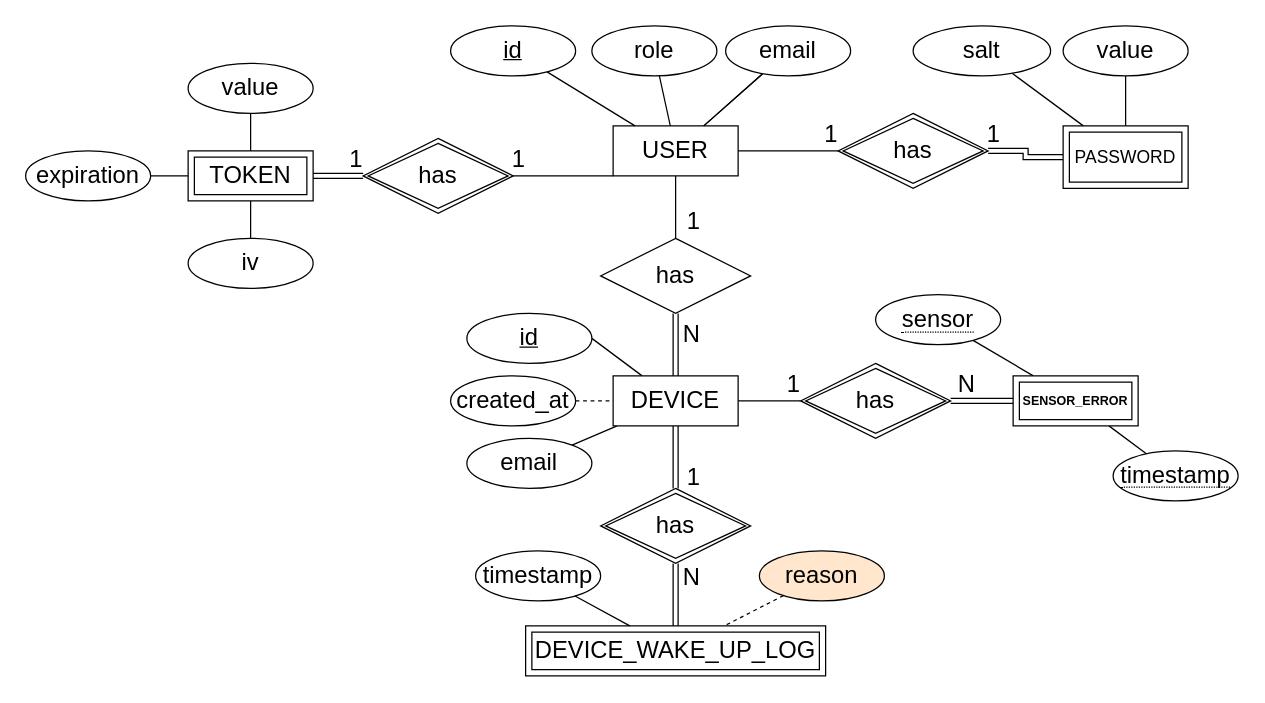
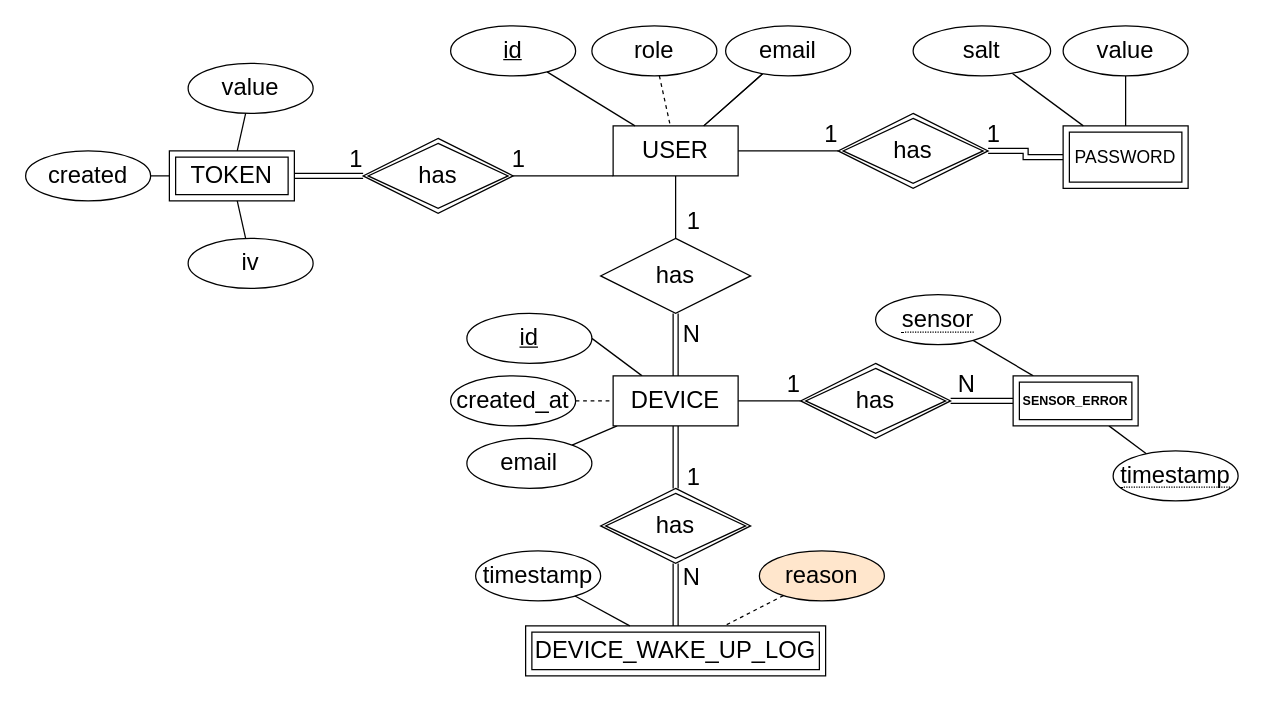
  <mxCell id="0" />
  <mxCell id="1" parent="0" />
  <mxCell id="2" value="" style="endArrow=none;html=1;rounded=0;exitX=1;exitY=0.5;exitDx=0;exitDy=0;" parent="1" source="24" target="23" edge="1"><mxGeometry relative="1" as="geometry"><mxPoint x="487.471" y="410.225" as="sourcePoint" /><mxPoint x="514" y="340" as="targetPoint" /></mxGeometry></mxCell>
  <mxCell id="3" value="" style="endArrow=none;html=1;rounded=0;" parent="1" source="4" target="23" edge="1"><mxGeometry relative="1" as="geometry"><mxPoint x="587.117" y="249.325" as="sourcePoint" /><mxPoint x="558.182" y="340" as="targetPoint" /></mxGeometry></mxCell>
  <mxCell id="4" value="&lt;font style=&quot;font-size: 19px;&quot;&gt;email&lt;/font&gt;" style="ellipse;whiteSpace=wrap;html=1;align=center;" parent="1" vertex="1"><mxGeometry x="373" y="350" width="100" height="40" as="geometry" /></mxCell>
  <mxCell id="5" value="&lt;font style=&quot;font-size: 19px;&quot;&gt;USER&lt;/font&gt;" style="whiteSpace=wrap;html=1;align=center;" parent="1" vertex="1"><mxGeometry x="490" y="100" width="100" height="40" as="geometry" /></mxCell>
  <mxCell id="6" value="&lt;font style=&quot;font-size: 19px;&quot;&gt;id&lt;/font&gt;" style="ellipse;whiteSpace=wrap;html=1;align=center;fontStyle=4;" parent="1" vertex="1"><mxGeometry x="360" y="20" width="100" height="40" as="geometry" /></mxCell>
  <mxCell id="7" value="" style="endArrow=none;html=1;rounded=0;" parent="1" source="40" target="5" edge="1"><mxGeometry relative="1" as="geometry"><mxPoint x="406.75" y="-11.156" as="sourcePoint" /><mxPoint x="454" y="40" as="targetPoint" /></mxGeometry></mxCell>
  <mxCell id="8" value="" style="endArrow=none;html=1;rounded=0;" parent="1" source="40" target="5" edge="1"><mxGeometry relative="1" as="geometry"><mxPoint x="423.908" y="-12.435" as="sourcePoint" /><mxPoint x="522.727" y="60" as="targetPoint" /></mxGeometry></mxCell>
  <mxCell id="9" value="" style="endArrow=none;html=1;rounded=0;" parent="1" source="5" target="25" edge="1"><mxGeometry relative="1" as="geometry"><mxPoint x="510" y="180" as="sourcePoint" /><mxPoint x="540" y="160" as="targetPoint" /></mxGeometry></mxCell>
  <mxCell id="10" value="&lt;font style=&quot;font-size: 19px;&quot;&gt;1&lt;/font&gt;" style="resizable=0;html=1;align=right;verticalAlign=bottom;" parent="9" connectable="0" vertex="1"><mxGeometry x="1" relative="1" as="geometry"><mxPoint x="20" as="offset" /></mxGeometry></mxCell>
  <mxCell id="11" value="&lt;font style=&quot;font-size: 19px;&quot;&gt;1&lt;/font&gt;" style="resizable=0;html=1;align=right;verticalAlign=bottom;" parent="9" connectable="0" vertex="1"><mxGeometry x="1" relative="1" as="geometry"><mxPoint x="20" y="205" as="offset" /></mxGeometry></mxCell>
  <mxCell id="12" value="&lt;font style=&quot;font-size: 19px;&quot;&gt;1&lt;/font&gt;" style="resizable=0;html=1;align=right;verticalAlign=bottom;" parent="9" connectable="0" vertex="1"><mxGeometry x="1" relative="1" as="geometry"><mxPoint x="100" y="130" as="offset" /></mxGeometry></mxCell>
  <mxCell id="13" value="&lt;font style=&quot;font-size: 19px;&quot;&gt;1&lt;/font&gt;" style="resizable=0;html=1;align=right;verticalAlign=bottom;" parent="9" connectable="0" vertex="1"><mxGeometry x="1" relative="1" as="geometry"><mxPoint x="260" y="-70" as="offset" /></mxGeometry></mxCell>
  <mxCell id="14" value="&lt;font style=&quot;font-size: 19px;&quot;&gt;1&lt;/font&gt;" style="resizable=0;html=1;align=right;verticalAlign=bottom;" parent="9" connectable="0" vertex="1"><mxGeometry x="1" relative="1" as="geometry"><mxPoint x="130" y="-70" as="offset" /></mxGeometry></mxCell>
  <mxCell id="15" value="&lt;font style=&quot;font-size: 19px;&quot;&gt;1&lt;/font&gt;" style="resizable=0;html=1;align=right;verticalAlign=bottom;" parent="9" connectable="0" vertex="1"><mxGeometry x="1" relative="1" as="geometry"><mxPoint x="-250" y="-50" as="offset" /></mxGeometry></mxCell>
  <mxCell id="16" value="&lt;font style=&quot;font-size: 19px;&quot;&gt;1&lt;/font&gt;" style="resizable=0;html=1;align=right;verticalAlign=bottom;" parent="9" connectable="0" vertex="1"><mxGeometry x="1" relative="1" as="geometry"><mxPoint x="-120" y="-50" as="offset" /></mxGeometry></mxCell>
  <mxCell id="17" value="" style="endArrow=none;html=1;rounded=0;shape=link;exitX=0.5;exitY=0;exitDx=0;exitDy=0;" parent="1" source="23" target="25" edge="1"><mxGeometry relative="1" as="geometry"><mxPoint x="540" y="300" as="sourcePoint" /><mxPoint x="540" y="220" as="targetPoint" /></mxGeometry></mxCell>
  <mxCell id="18" value="&lt;font style=&quot;font-size: 19px;&quot;&gt;N&lt;/font&gt;" style="resizable=0;html=1;align=right;verticalAlign=bottom;" parent="17" connectable="0" vertex="1"><mxGeometry x="1" relative="1" as="geometry"><mxPoint x="20" y="30" as="offset" /></mxGeometry></mxCell>
  <mxCell id="19" value="&lt;font style=&quot;font-size: 19px;&quot;&gt;N&lt;/font&gt;" style="resizable=0;html=1;align=right;verticalAlign=bottom;" parent="17" connectable="0" vertex="1"><mxGeometry x="1" relative="1" as="geometry"><mxPoint x="240" y="70" as="offset" /></mxGeometry></mxCell>
  <mxCell id="20" value="&lt;font style=&quot;font-size: 19px;&quot;&gt;N&lt;/font&gt;" style="resizable=0;html=1;align=right;verticalAlign=bottom;" parent="17" connectable="0" vertex="1"><mxGeometry x="1" relative="1" as="geometry"><mxPoint x="20" y="225" as="offset" /></mxGeometry></mxCell>
  <mxCell id="21" style="edgeStyle=orthogonalEdgeStyle;rounded=0;orthogonalLoop=1;jettySize=auto;html=1;endArrow=none;endFill=0;" parent="1" source="23" target="28" edge="1"><mxGeometry relative="1" as="geometry"><mxPoint x="695" y="320" as="targetPoint" /></mxGeometry></mxCell>
  <mxCell id="22" style="edgeStyle=orthogonalEdgeStyle;rounded=0;orthogonalLoop=1;jettySize=auto;html=1;endArrow=none;endFill=0;shape=link;" parent="1" source="23" target="33" edge="1"><mxGeometry relative="1" as="geometry" /></mxCell>
  <mxCell id="23" value="&lt;font style=&quot;font-size: 19px;&quot;&gt;DEVICE&lt;/font&gt;" style="whiteSpace=wrap;html=1;align=center;" parent="1" vertex="1"><mxGeometry x="490" y="300" width="100" height="40" as="geometry" /></mxCell>
  <mxCell id="24" value="&lt;font style=&quot;font-size: 19px;&quot;&gt;id&lt;/font&gt;" style="ellipse;whiteSpace=wrap;html=1;align=center;fontStyle=4;" parent="1" vertex="1"><mxGeometry x="373" y="250" width="100" height="40" as="geometry" /></mxCell>
  <mxCell id="25" value="&lt;font style=&quot;font-size: 19px;&quot;&gt;has&lt;/font&gt;" style="shape=rhombus;perimeter=rhombusPerimeter;whiteSpace=wrap;html=1;align=center;" parent="1" vertex="1"><mxGeometry x="480" y="190" width="120" height="60" as="geometry" /></mxCell>
  <mxCell id="26" value="" style="endArrow=none;html=1;rounded=0;" parent="1" source="29" target="39" edge="1"><mxGeometry relative="1" as="geometry"><mxPoint x="910" y="400" as="sourcePoint" /><mxPoint x="969.4" y="340" as="targetPoint" /></mxGeometry></mxCell>
  <mxCell id="27" value="" style="endArrow=none;html=1;rounded=0;" parent="1" source="30" target="39" edge="1"><mxGeometry relative="1" as="geometry"><mxPoint x="1084" y="420" as="sourcePoint" /><mxPoint x="992" y="340" as="targetPoint" /></mxGeometry></mxCell>
  <mxCell id="28" value="has" style="shape=rhombus;double=1;perimeter=rhombusPerimeter;whiteSpace=wrap;html=1;align=center;fontSize=19;" parent="1" vertex="1"><mxGeometry x="640" y="290" width="120" height="60" as="geometry" /></mxCell>
  <mxCell id="29" value="&lt;span style=&quot;border-bottom: 1px dotted; font-size: 19px;&quot;&gt;sensor&lt;/span&gt;" style="ellipse;whiteSpace=wrap;html=1;align=center;fontSize=19;" parent="1" vertex="1"><mxGeometry x="700" y="235" width="100" height="40" as="geometry" /></mxCell>
  <mxCell id="30" value="&lt;span style=&quot;border-bottom: 1px dotted&quot;&gt;&lt;font style=&quot;font-size: 19px;&quot;&gt;timestamp&lt;/font&gt;&lt;/span&gt;" style="ellipse;whiteSpace=wrap;html=1;align=center;" parent="1" vertex="1"><mxGeometry x="890" y="360" width="100" height="40" as="geometry" /></mxCell>
  <mxCell id="31" style="edgeStyle=orthogonalEdgeStyle;rounded=0;orthogonalLoop=1;jettySize=auto;html=1;endArrow=none;endFill=0;shape=link;entryX=0.5;entryY=1;entryDx=0;entryDy=0;" parent="1" source="32" target="33" edge="1"><mxGeometry relative="1" as="geometry"><mxPoint x="720" y="545" as="targetPoint" /></mxGeometry></mxCell>
  <mxCell id="32" value="&lt;font style=&quot;font-size: 19px;&quot;&gt;DEVICE_WAKE_UP_LOG&lt;/font&gt;" style="shape=ext;margin=3;double=1;whiteSpace=wrap;html=1;align=center;fontSize=8;fontStyle=0" parent="1" vertex="1"><mxGeometry x="420" y="500" width="240" height="40" as="geometry" /></mxCell>
  <mxCell id="33" value="has" style="shape=rhombus;double=1;perimeter=rhombusPerimeter;whiteSpace=wrap;html=1;align=center;fontSize=19;" parent="1" vertex="1"><mxGeometry x="480" y="390" width="120" height="60" as="geometry" /></mxCell>
  <mxCell id="34" value="" style="endArrow=none;html=1;rounded=0;dashed=1;" parent="1" source="35" target="32" edge="1"><mxGeometry relative="1" as="geometry"><mxPoint x="520.137" y="616.694" as="sourcePoint" /><mxPoint x="1390" y="575" as="targetPoint" /></mxGeometry></mxCell>
  <mxCell id="35" value="&lt;span style=&quot;font-size: 19px;&quot;&gt;reason&lt;/span&gt;" style="ellipse;whiteSpace=wrap;html=1;align=center;fillColor=#ffe6cc;" parent="1" vertex="1"><mxGeometry x="607" y="440" width="100" height="40" as="geometry" /></mxCell>
  <mxCell id="36" value="timestamp" style="ellipse;whiteSpace=wrap;html=1;align=center;fontSize=19;" parent="1" vertex="1"><mxGeometry x="380" y="440" width="100" height="40" as="geometry" /></mxCell>
  <mxCell id="37" value="" style="endArrow=none;html=1;rounded=0;" parent="1" source="36" target="32" edge="1"><mxGeometry relative="1" as="geometry"><mxPoint x="610" y="635" as="sourcePoint" /><mxPoint x="610" y="575" as="targetPoint" /></mxGeometry></mxCell>
  <mxCell id="38" value="" style="edgeStyle=orthogonalEdgeStyle;rounded=0;orthogonalLoop=1;jettySize=auto;html=1;shape=link;" parent="1" source="28" target="39" edge="1"><mxGeometry relative="1" as="geometry"><mxPoint x="780" y="320" as="sourcePoint" /><mxPoint x="919" y="320" as="targetPoint" /></mxGeometry></mxCell>
  <mxCell id="39" value="SENSOR_ERROR" style="shape=ext;margin=3;double=1;whiteSpace=wrap;html=1;align=center;fontSize=10;fontStyle=1" parent="1" vertex="1"><mxGeometry x="810" y="300" width="100" height="40" as="geometry" /></mxCell>
  <mxCell id="40" value="&lt;font style=&quot;font-size: 19px;&quot;&gt;email&lt;/font&gt;" style="ellipse;whiteSpace=wrap;html=1;align=center;" parent="1" vertex="1"><mxGeometry x="580" y="20" width="100" height="40" as="geometry" /></mxCell>
  <mxCell id="41" value="" style="endArrow=none;html=1;rounded=0;" parent="1" source="6" target="5" edge="1"><mxGeometry relative="1" as="geometry"><mxPoint x="456" y="94" as="sourcePoint" /><mxPoint x="500" y="111" as="targetPoint" /></mxGeometry></mxCell>
  <mxCell id="42" style="edgeStyle=orthogonalEdgeStyle;rounded=0;orthogonalLoop=1;jettySize=auto;html=1;shape=link;" parent="1" source="43" target="45" edge="1"><mxGeometry relative="1" as="geometry" /></mxCell>
  <mxCell id="43" value="PASSWORD" style="shape=ext;margin=3;double=1;whiteSpace=wrap;html=1;align=center;fontStyle=0;fontSize=14;" parent="1" vertex="1"><mxGeometry x="850" y="100" width="100" height="50" as="geometry" /></mxCell>
  <mxCell id="44" style="edgeStyle=orthogonalEdgeStyle;rounded=0;orthogonalLoop=1;jettySize=auto;html=1;endArrow=none;endFill=0;" parent="1" source="45" target="5" edge="1"><mxGeometry relative="1" as="geometry" /></mxCell>
  <mxCell id="45" value="has" style="shape=rhombus;double=1;perimeter=rhombusPerimeter;whiteSpace=wrap;html=1;align=center;fontSize=19;" parent="1" vertex="1"><mxGeometry x="670" y="90" width="120" height="60" as="geometry" /></mxCell>
  <mxCell id="46" value="&lt;font style=&quot;font-size: 19px;&quot;&gt;value&lt;/font&gt;" style="ellipse;whiteSpace=wrap;html=1;align=center;" parent="1" vertex="1"><mxGeometry x="850" y="20" width="100" height="40" as="geometry" /></mxCell>
  <mxCell id="47" value="" style="endArrow=none;html=1;rounded=0;" parent="1" source="46" target="43" edge="1"><mxGeometry relative="1" as="geometry"><mxPoint x="654" y="76" as="sourcePoint" /><mxPoint x="589" y="110" as="targetPoint" /></mxGeometry></mxCell>
- <mxCell id="48" value="TOKEN" style="shape=ext;margin=3;double=1;whiteSpace=wrap;html=1;align=center;fontStyle=0;fontSize=19;" parent="1" vertex="1"><mxGeometry x="150" y="120" width="100" height="40" as="geometry" /></mxCell>
+ <mxCell id="48" value="TOKEN" style="shape=ext;margin=3;double=1;whiteSpace=wrap;html=1;align=center;fontStyle=0;fontSize=19;" parent="1" vertex="1"><mxGeometry x="135" y="120" width="100" height="40" as="geometry" /></mxCell>
  <mxCell id="49" style="edgeStyle=orthogonalEdgeStyle;rounded=0;orthogonalLoop=1;jettySize=auto;html=1;endArrow=none;endFill=0;entryX=0;entryY=1;entryDx=0;entryDy=0;" parent="1" source="50" target="5" edge="1"><mxGeometry relative="1" as="geometry"><Array as="points"><mxPoint x="470" y="140" /><mxPoint x="470" y="140" /></Array></mxGeometry></mxCell>
  <mxCell id="50" value="has" style="shape=rhombus;double=1;perimeter=rhombusPerimeter;whiteSpace=wrap;html=1;align=center;fontSize=19;" parent="1" vertex="1"><mxGeometry x="290" y="110" width="120" height="60" as="geometry" /></mxCell>
  <mxCell id="51" style="edgeStyle=orthogonalEdgeStyle;rounded=0;orthogonalLoop=1;jettySize=auto;html=1;shape=link;" parent="1" source="48" target="50" edge="1"><mxGeometry relative="1" as="geometry" /></mxCell>
  <mxCell id="52" value="&lt;font style=&quot;font-size: 19px;&quot;&gt;value&lt;/font&gt;" style="ellipse;whiteSpace=wrap;html=1;align=center;" parent="1" vertex="1"><mxGeometry x="150" y="50" width="100" height="40" as="geometry" /></mxCell>
  <mxCell id="53" value="" style="endArrow=none;html=1;rounded=0;" parent="1" source="52" target="48" edge="1"><mxGeometry relative="1" as="geometry"><mxPoint x="451" y="106" as="sourcePoint" /><mxPoint x="500" y="130" as="targetPoint" /></mxGeometry></mxCell>
  <mxCell id="54" value="&lt;font style=&quot;font-size: 19px;&quot;&gt;iv&lt;/font&gt;" style="ellipse;whiteSpace=wrap;html=1;align=center;" parent="1" vertex="1"><mxGeometry x="150" y="190" width="100" height="40" as="geometry" /></mxCell>
  <mxCell id="55" value="" style="endArrow=none;html=1;rounded=0;" parent="1" source="54" target="48" edge="1"><mxGeometry relative="1" as="geometry"><mxPoint x="451" y="246" as="sourcePoint" /><mxPoint x="200" y="260" as="targetPoint" /></mxGeometry></mxCell>
  <mxCell id="56" value="" style="endArrow=none;html=1;rounded=0;" parent="1" source="57" target="43" edge="1"><mxGeometry relative="1" as="geometry"><mxPoint x="796.435" y="53.814" as="sourcePoint" /><mxPoint x="930" y="100" as="targetPoint" /></mxGeometry></mxCell>
  <mxCell id="57" value="&lt;font style=&quot;font-size: 19px;&quot;&gt;salt&lt;/font&gt;" style="ellipse;whiteSpace=wrap;html=1;align=center;" parent="1" vertex="1"><mxGeometry x="730" y="20" width="110" height="40" as="geometry" /></mxCell>
  <mxCell id="58" value="&lt;font style=&quot;font-size: 19px;&quot;&gt;role&lt;/font&gt;" style="ellipse;whiteSpace=wrap;html=1;align=center;" parent="1" vertex="1"><mxGeometry x="473" y="20" width="100" height="40" as="geometry" /></mxCell>
- <mxCell id="59" value="" style="endArrow=none;html=1;rounded=0;" parent="1" source="58" target="5" edge="1"><mxGeometry relative="1" as="geometry"><mxPoint x="472" y="68" as="sourcePoint" /><mxPoint x="525" y="110" as="targetPoint" /></mxGeometry></mxCell>
+ <mxCell id="59" value="" style="endArrow=none;html=1;rounded=0;dashed=1;" parent="1" source="58" target="5" edge="1"><mxGeometry relative="1" as="geometry"><mxPoint x="472" y="68" as="sourcePoint" /><mxPoint x="525" y="110" as="targetPoint" /></mxGeometry></mxCell>
  <mxCell id="60" value="" style="endArrow=none;html=1;rounded=0;" parent="1" source="48" edge="1"><mxGeometry relative="1" as="geometry"><mxPoint x="210" y="100" as="sourcePoint" /><mxPoint x="80" y="140" as="targetPoint" /></mxGeometry></mxCell>
- <mxCell id="61" value="&lt;font style=&quot;font-size: 19px;&quot;&gt;expiration&lt;/font&gt;" style="ellipse;whiteSpace=wrap;html=1;align=center;" parent="1" vertex="1"><mxGeometry x="20" y="120" width="100" height="40" as="geometry" /></mxCell>
+ <mxCell id="61" value="&lt;font style=&quot;font-size: 19px;&quot;&gt;created&lt;/font&gt;" style="ellipse;whiteSpace=wrap;html=1;align=center;" parent="1" vertex="1"><mxGeometry x="20" y="120" width="100" height="40" as="geometry" /></mxCell>
  <mxCell id="62" value="&lt;font style=&quot;font-size: 19px;&quot;&gt;created_at&lt;/font&gt;" style="ellipse;whiteSpace=wrap;html=1;align=center;fontStyle=0;" vertex="1" parent="1"><mxGeometry x="360" y="300" width="100" height="40" as="geometry" /></mxCell>
  <mxCell id="63" value="" style="endArrow=none;html=1;rounded=0;dashed=1;" edge="1" parent="1" source="62" target="23"><mxGeometry relative="1" as="geometry"><mxPoint x="483" y="280" as="sourcePoint" /><mxPoint x="523" y="310" as="targetPoint" /></mxGeometry></mxCell>
